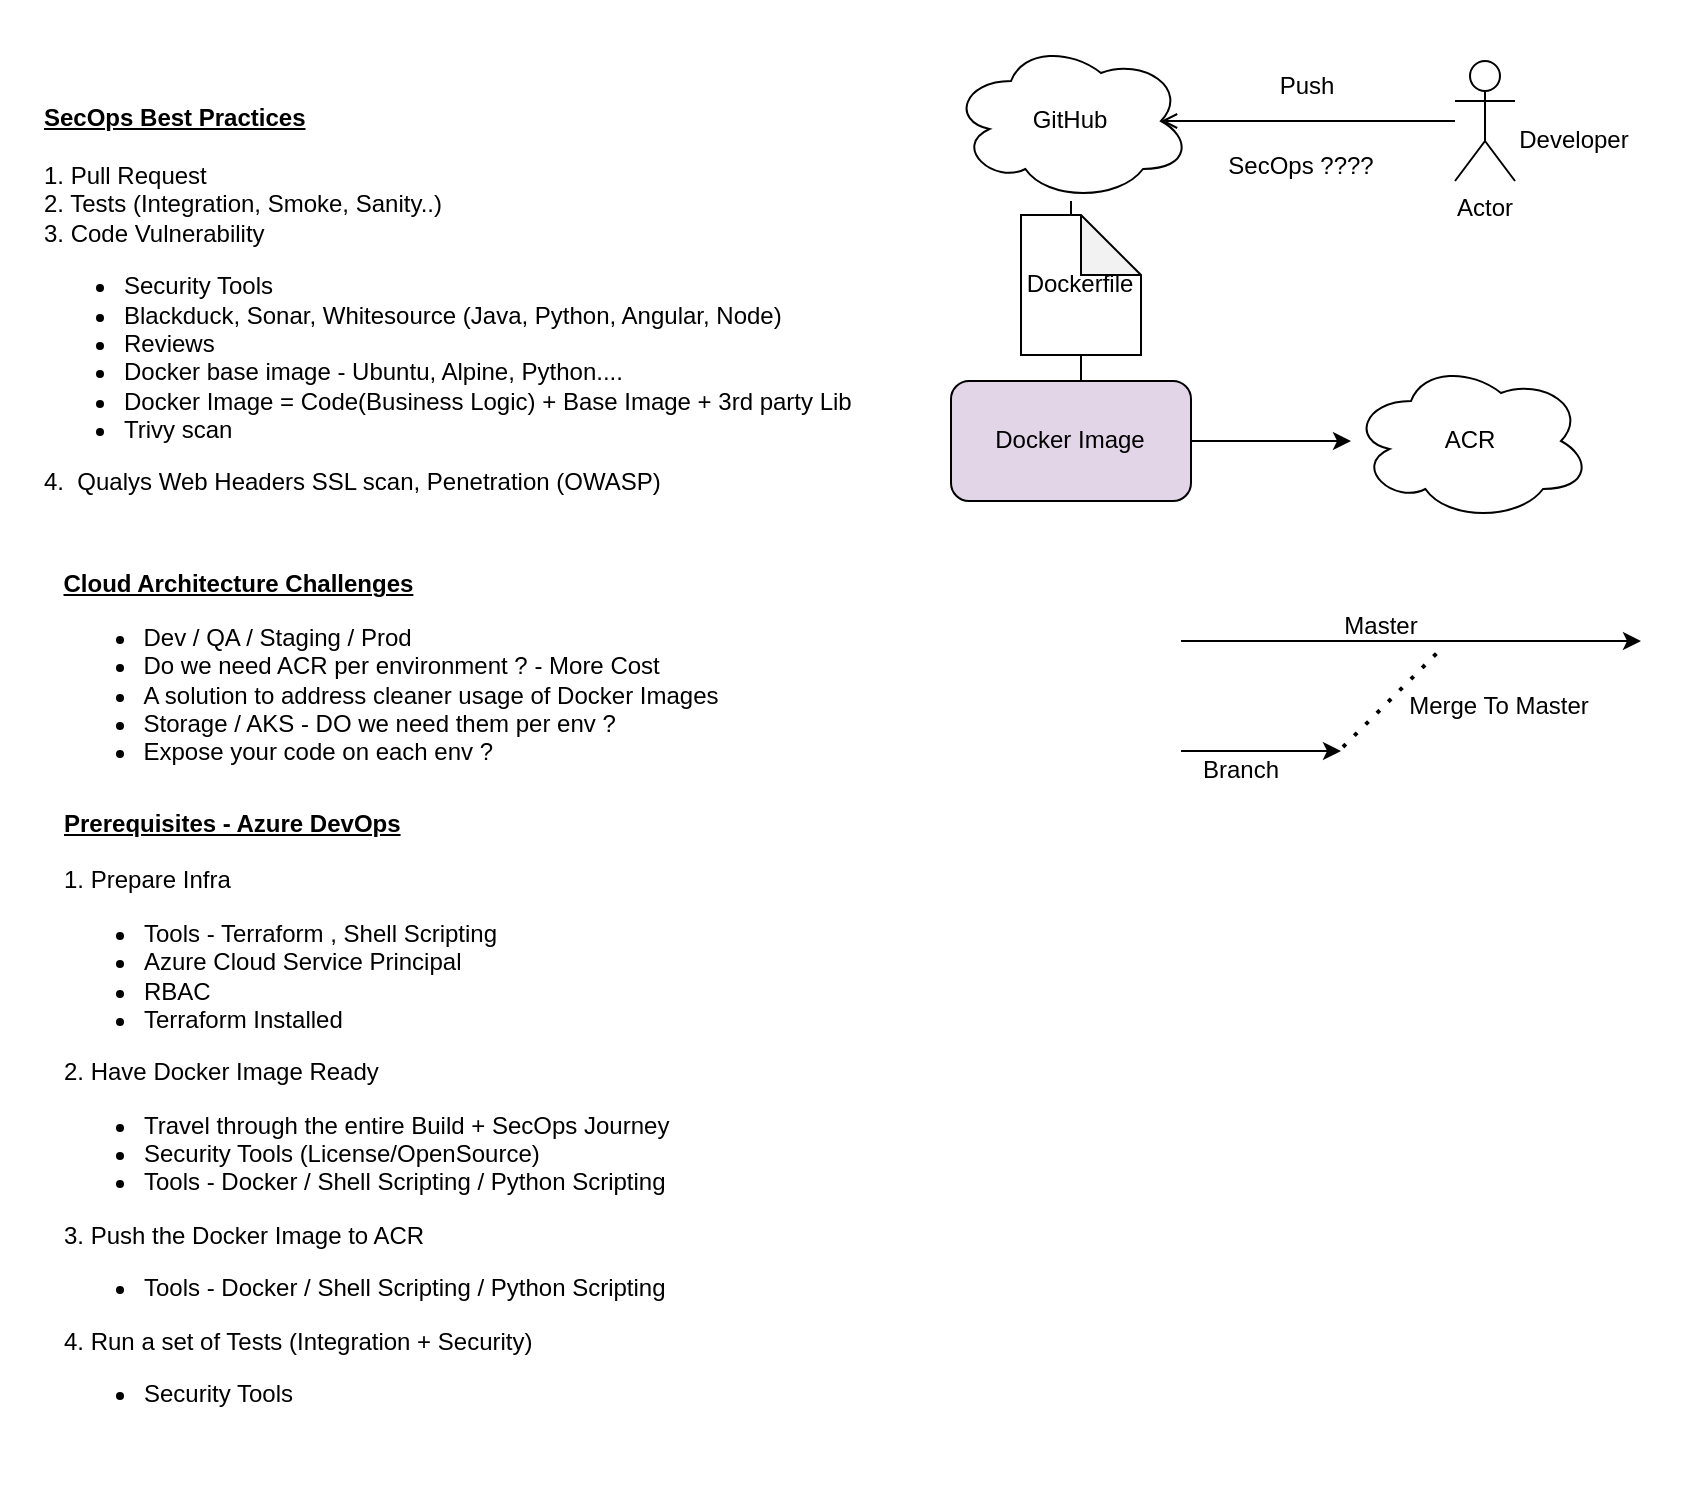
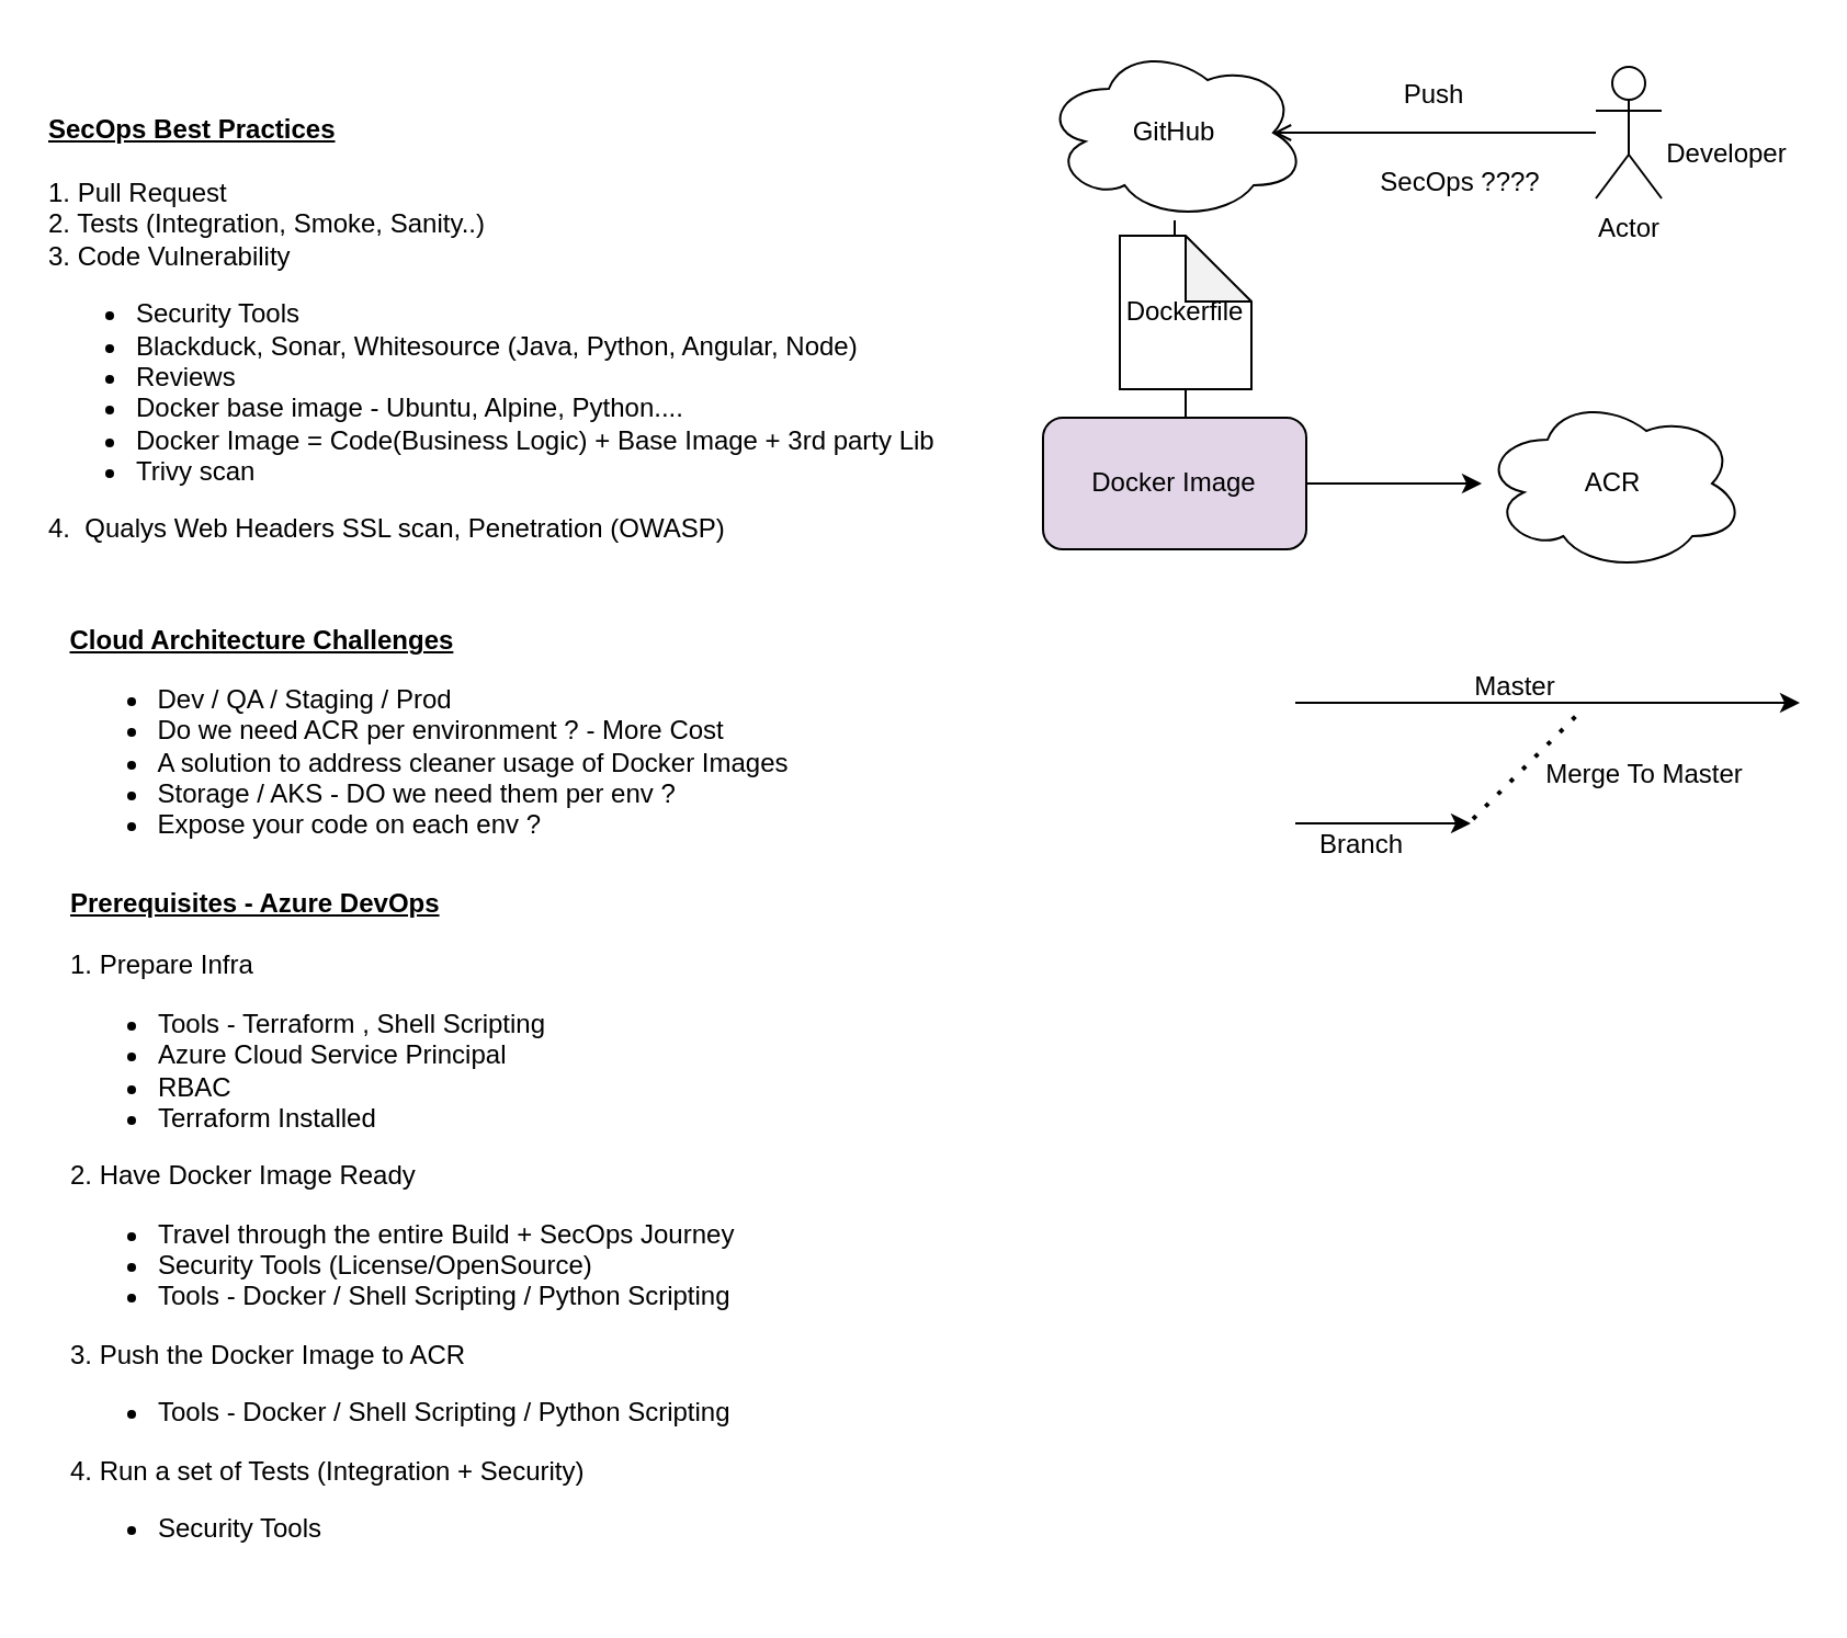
  <mxCell id="0" />
  <mxCell id="1" parent="0" />
  <mxCell id="2" value="" style="edgeStyle=orthogonalEdgeStyle;rounded=0;orthogonalLoop=1;jettySize=auto;html=1;" edge="1" parent="1" source="12" target="8"><mxGeometry relative="1" as="geometry" /></mxCell>
  <mxCell id="3" value="Text" style="edgeLabel;html=1;align=center;verticalAlign=middle;resizable=0;points=[];" vertex="1" connectable="0" parent="2"><mxGeometry x="0.304" y="2" relative="1" as="geometry"><mxPoint as="offset" /></mxGeometry></mxCell>
  <mxCell id="4" value="GitHub" style="ellipse;shape=cloud;whiteSpace=wrap;html=1;rounded=1;" vertex="1" parent="1"><mxGeometry x="475" y="20" width="120" height="80" as="geometry" /></mxCell>
  <mxCell id="5" value="Actor" style="shape=umlActor;verticalLabelPosition=bottom;verticalAlign=top;html=1;outlineConnect=0;" vertex="1" parent="1"><mxGeometry x="727" y="30" width="30" height="60" as="geometry" /></mxCell>
  <mxCell id="6" style="edgeStyle=orthogonalEdgeStyle;rounded=0;orthogonalLoop=1;jettySize=auto;html=1;entryX=0.875;entryY=0.5;entryDx=0;entryDy=0;entryPerimeter=0;endArrow=open;" edge="1" parent="1" source="5" target="4"><mxGeometry relative="1" as="geometry" /></mxCell>
  <mxCell id="7" value="" style="edgeStyle=orthogonalEdgeStyle;rounded=0;orthogonalLoop=1;jettySize=auto;html=1;" edge="1" parent="1" source="8" target="9"><mxGeometry relative="1" as="geometry" /></mxCell>
  <mxCell id="8" value="Docker Image" style="rounded=1;whiteSpace=wrap;html=1;fillColor=#e1d5e7;" vertex="1" parent="1"><mxGeometry x="475" y="190" width="120" height="60" as="geometry" /></mxCell>
  <mxCell id="9" value="ACR" style="ellipse;shape=cloud;whiteSpace=wrap;html=1;rounded=1;" vertex="1" parent="1"><mxGeometry x="675" y="180" width="120" height="80" as="geometry" /></mxCell>
  <mxCell id="10" value="Push" style="text;html=1;align=center;verticalAlign=middle;resizable=0;points=[];autosize=1;strokeColor=none;fillColor=none;" vertex="1" parent="1"><mxGeometry x="628" y="28" width="50" height="30" as="geometry" /></mxCell>
  <mxCell id="11" value="" style="edgeStyle=orthogonalEdgeStyle;rounded=0;orthogonalLoop=1;jettySize=auto;html=1;" edge="1" parent="1" source="4" target="12"><mxGeometry relative="1" as="geometry"><mxPoint x="535" y="100" as="sourcePoint" /><mxPoint x="535" y="190" as="targetPoint" /></mxGeometry></mxCell>
  <mxCell id="12" value="Dockerfile" style="shape=note;whiteSpace=wrap;html=1;backgroundOutline=1;darkOpacity=0.05;" vertex="1" parent="1"><mxGeometry x="510" y="107" width="60" height="70" as="geometry" /></mxCell>
- <mxCell id="13" value="SecOps ????" style="text;html=1;align=center;verticalAlign=middle;resizable=0;points=[];autosize=1;strokeColor=none;fillColor=none;" vertex="1" parent="1"><mxGeometry x="600" y="68" width="100" height="30" as="geometry" /></mxCell>
+ <mxCell id="13" value="SecOps ????" style="text;html=1;align=center;verticalAlign=middle;resizable=0;points=[];autosize=1;strokeColor=none;fillColor=none;" vertex="1" parent="1"><mxGeometry x="615" y="68" width="100" height="30" as="geometry" /></mxCell>
  <mxCell id="14" value="Developer" style="text;html=1;align=center;verticalAlign=middle;whiteSpace=wrap;rounded=0;" vertex="1" parent="1"><mxGeometry x="757" y="55" width="60" height="30" as="geometry" /></mxCell>
  <mxCell id="15" value="&lt;div&gt;&lt;br&gt;&lt;/div&gt;&lt;div&gt;&lt;b&gt;&lt;u&gt;SecOps Best Practices&lt;/u&gt;&lt;/b&gt;&lt;/div&gt;&lt;div&gt;&lt;br&gt;&lt;/div&gt;1. Pull Request&lt;div&gt;2. Tests (Integration, Smoke, Sanity..)&lt;/div&gt;&lt;div&gt;3. &lt;span style=&quot;background-color: transparent; color: light-dark(rgb(0, 0, 0), rgb(255, 255, 255));&quot;&gt;Code Vulnerability&lt;/span&gt;&lt;/div&gt;&lt;div&gt;&lt;ul&gt;&lt;li&gt;Security Tools&lt;/li&gt;&lt;li&gt;Blackduck, Sonar, Whitesource (Java, Python, Angular, Node)&lt;/li&gt;&lt;li&gt;Reviews&lt;/li&gt;&lt;li&gt;Docker base image - Ubuntu, Alpine, Python....&lt;/li&gt;&lt;li&gt;Docker Image = Code(Business Logic) + Base Image + 3rd party Lib&lt;/li&gt;&lt;li&gt;Trivy scan&lt;/li&gt;&lt;/ul&gt;&lt;div&gt;4.&amp;nbsp; Qualys Web Headers SSL scan, Penetration (OWASP)&lt;/div&gt;&lt;div&gt;&lt;br&gt;&lt;/div&gt;&lt;/div&gt;" style="text;html=1;align=left;verticalAlign=middle;resizable=0;points=[];autosize=1;strokeColor=none;fillColor=none;" vertex="1" parent="1"><mxGeometry x="20" y="30" width="430" height="240" as="geometry" /></mxCell>
  <mxCell id="16" value="" style="edgeStyle=none;orthogonalLoop=1;jettySize=auto;html=1;rounded=0;" edge="1" parent="1"><mxGeometry width="100" relative="1" as="geometry"><mxPoint x="590" y="320" as="sourcePoint" /><mxPoint x="820" y="320" as="targetPoint" /><Array as="points" /></mxGeometry></mxCell>
  <mxCell id="17" value="" style="endArrow=classic;html=1;rounded=0;" edge="1" parent="1"><mxGeometry width="50" height="50" relative="1" as="geometry"><mxPoint x="590" y="375" as="sourcePoint" /><mxPoint x="670" y="375" as="targetPoint" /></mxGeometry></mxCell>
  <mxCell id="18" value="Master" style="text;html=1;align=center;verticalAlign=middle;resizable=0;points=[];autosize=1;strokeColor=none;fillColor=none;" vertex="1" parent="1"><mxGeometry x="660" y="298" width="60" height="30" as="geometry" /></mxCell>
  <mxCell id="19" value="" style="endArrow=none;dashed=1;html=1;dashPattern=1 3;strokeWidth=2;rounded=0;" edge="1" parent="1"><mxGeometry width="50" height="50" relative="1" as="geometry"><mxPoint x="671" y="373" as="sourcePoint" /><mxPoint x="721" y="323" as="targetPoint" /></mxGeometry></mxCell>
  <mxCell id="20" value="Merge To Master" style="text;html=1;align=center;verticalAlign=middle;resizable=0;points=[];autosize=1;strokeColor=none;fillColor=none;" vertex="1" parent="1"><mxGeometry x="694" y="338" width="110" height="30" as="geometry" /></mxCell>
  <mxCell id="21" value="Branch" style="text;html=1;align=center;verticalAlign=middle;resizable=0;points=[];autosize=1;strokeColor=none;fillColor=none;" vertex="1" parent="1"><mxGeometry x="590" y="370" width="60" height="30" as="geometry" /></mxCell>
  <mxCell id="22" value="&lt;div style=&quot;text-align: left;&quot;&gt;&lt;b style=&quot;background-color: transparent; color: light-dark(rgb(0, 0, 0), rgb(255, 255, 255));&quot;&gt;&lt;u&gt;Cloud Architecture Challenges&lt;/u&gt;&lt;/b&gt;&lt;/div&gt;&lt;div&gt;&lt;ul&gt;&lt;li style=&quot;text-align: left;&quot;&gt;Dev / QA / Staging / Prod&lt;/li&gt;&lt;li style=&quot;text-align: left;&quot;&gt;Do we need ACR per environment ? - More Cost&lt;/li&gt;&lt;li style=&quot;text-align: left;&quot;&gt;A solution to address cleaner usage of Docker Images&lt;/li&gt;&lt;li style=&quot;text-align: left;&quot;&gt;Storage / AKS - DO we need them per env ?&lt;/li&gt;&lt;li style=&quot;text-align: left;&quot;&gt;Expose your code on each env ?&lt;/li&gt;&lt;/ul&gt;&lt;/div&gt;" style="text;html=1;align=center;verticalAlign=middle;resizable=0;points=[];autosize=1;strokeColor=none;fillColor=none;" vertex="1" parent="1"><mxGeometry x="20" y="280" width="350" height="120" as="geometry" /></mxCell>
  <mxCell id="23" value="&lt;div&gt;&lt;b&gt;&lt;u&gt;Prerequisites - Azure DevOps&lt;/u&gt;&lt;/b&gt;&lt;/div&gt;&lt;div&gt;&lt;br&gt;&lt;/div&gt;1. Prepare Infra&lt;span style=&quot;background-color: transparent; color: light-dark(rgb(0, 0, 0), rgb(255, 255, 255));&quot;&gt;&amp;nbsp; &amp;nbsp;&amp;nbsp;&lt;/span&gt;&lt;span style=&quot;background-color: transparent; color: light-dark(rgb(0, 0, 0), rgb(255, 255, 255));&quot;&gt;&amp;nbsp; &amp;nbsp;&lt;/span&gt;&lt;div&gt;&lt;ul&gt;&lt;li&gt;&lt;span style=&quot;background-color: transparent; color: light-dark(rgb(0, 0, 0), rgb(255, 255, 255));&quot;&gt;Tools - Terraform , Shell Scripting&amp;nbsp;&lt;/span&gt;&lt;/li&gt;&lt;li&gt;Azure Cloud Service Principal&amp;nbsp;&lt;/li&gt;&lt;li&gt;RBAC&lt;/li&gt;&lt;li&gt;Terraform Installed&lt;/li&gt;&lt;/ul&gt;&lt;div&gt;2. Have Docker Image Ready&lt;/div&gt;&lt;div&gt;&lt;ul&gt;&lt;li&gt;&lt;span style=&quot;background-color: transparent; color: light-dark(rgb(0, 0, 0), rgb(255, 255, 255));&quot;&gt;Travel through the entire Build + SecOps Journey&lt;/span&gt;&lt;/li&gt;&lt;li&gt;&lt;span style=&quot;background-color: transparent; color: light-dark(rgb(0, 0, 0), rgb(255, 255, 255));&quot;&gt;Security Tools (License/OpenSource)&lt;/span&gt;&lt;/li&gt;&lt;li&gt;&lt;span style=&quot;background-color: transparent; color: light-dark(rgb(0, 0, 0), rgb(255, 255, 255));&quot;&gt;Tools - Docker / Shell Scripting / Python Scripting&lt;/span&gt;&lt;/li&gt;&lt;/ul&gt;&lt;/div&gt;&lt;div&gt;3. Push the Docker Image to ACR&lt;/div&gt;&lt;div&gt;&lt;ul&gt;&lt;li&gt;&lt;span style=&quot;background-color: transparent; color: light-dark(rgb(0, 0, 0), rgb(255, 255, 255));&quot;&gt;Tools - Docker / Shell Scripting / Python Scripting&lt;/span&gt;&lt;/li&gt;&lt;/ul&gt;&lt;/div&gt;&lt;div&gt;4. Run a set of Tests (Integration + Security)&lt;/div&gt;&lt;/div&gt;&lt;div&gt;&lt;ul&gt;&lt;li&gt;Security Tools&lt;/li&gt;&lt;/ul&gt;&lt;/div&gt;" style="text;html=1;align=left;verticalAlign=middle;resizable=0;points=[];autosize=1;strokeColor=none;fillColor=none;" vertex="1" parent="1"><mxGeometry x="30" y="395" width="330" height="330" as="geometry" /></mxCell>
